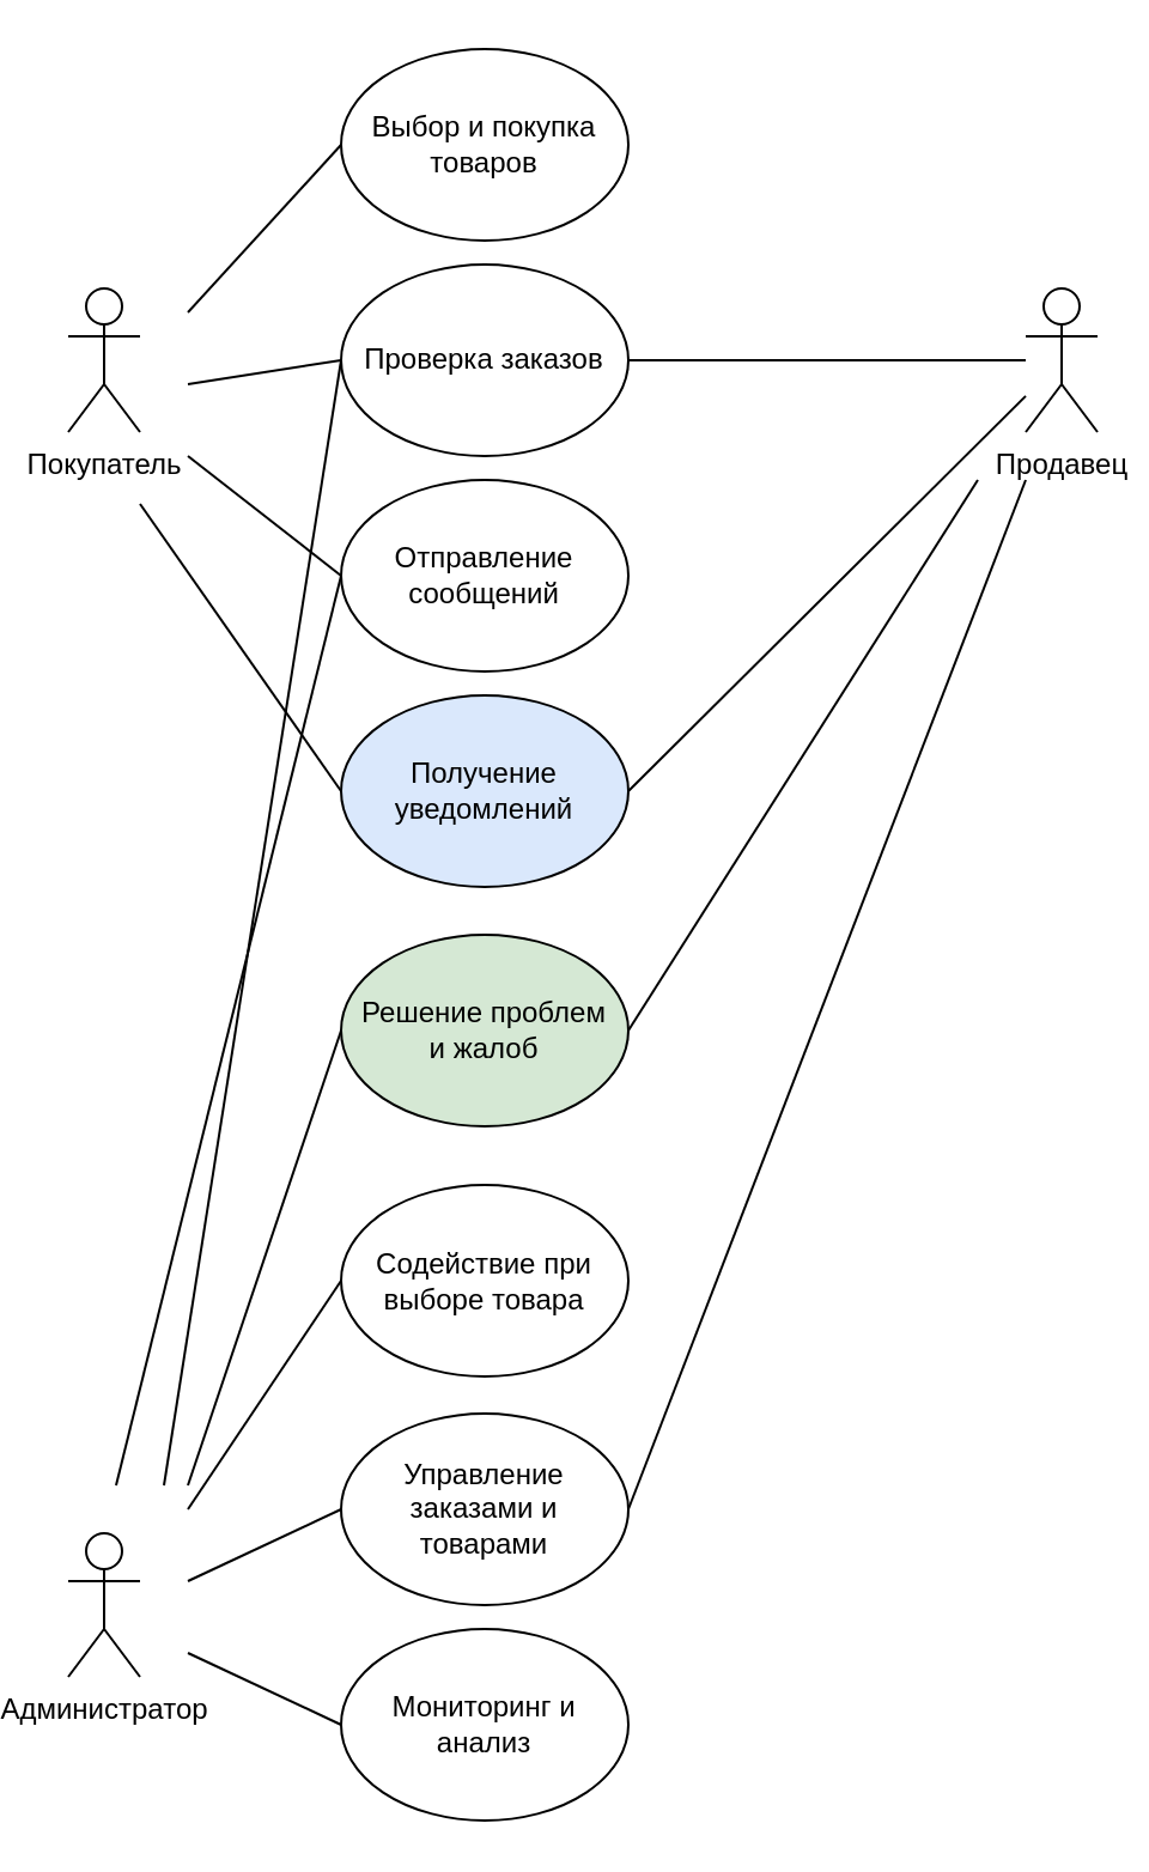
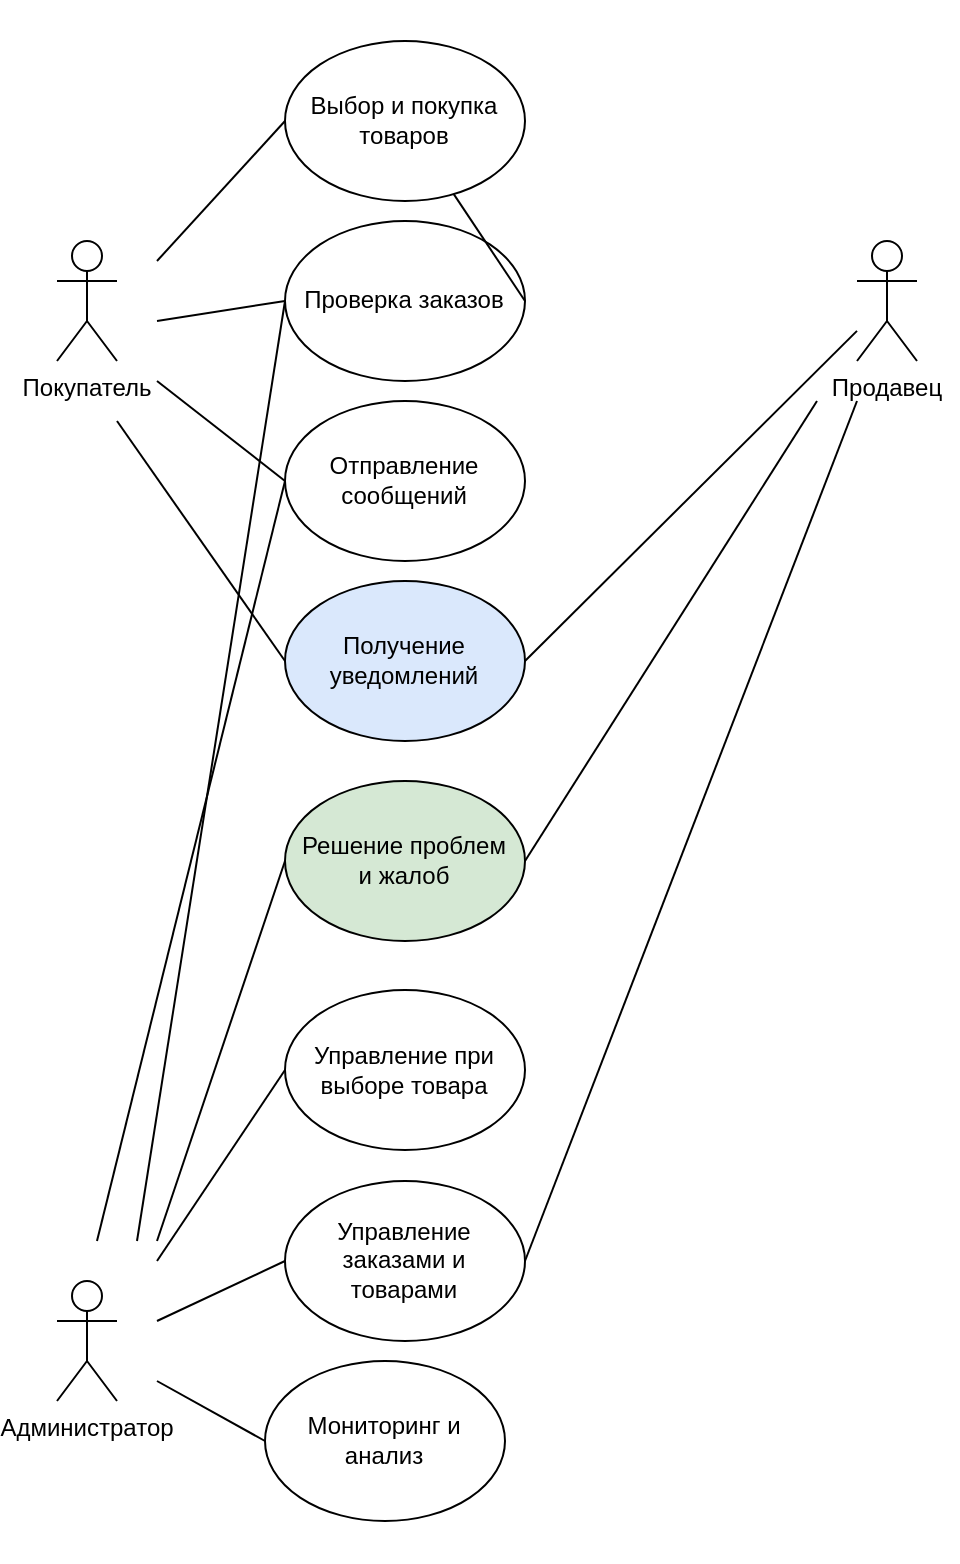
  <mxCell id="0" />
  <mxCell id="1" parent="0" />
  <mxCell id="2" value="Покупатель&lt;br&gt;" style="shape=umlActor;verticalLabelPosition=bottom;verticalAlign=top;html=1;outlineConnect=0;" vertex="1" parent="1"><mxGeometry x="20" y="120" width="30" height="60" as="geometry" /></mxCell>
  <mxCell id="3" value="Администратор" style="shape=umlActor;verticalLabelPosition=bottom;verticalAlign=top;html=1;outlineConnect=0;" vertex="1" parent="1"><mxGeometry x="20" y="640" width="30" height="60" as="geometry" /></mxCell>
  <mxCell id="4" value="Продавец" style="shape=umlActor;verticalLabelPosition=bottom;verticalAlign=top;html=1;outlineConnect=0;" vertex="1" parent="1"><mxGeometry x="420" y="120" width="30" height="60" as="geometry" /></mxCell>
  <mxCell id="5" value="Выбор и покупка товаров" style="ellipse;whiteSpace=wrap;html=1;" vertex="1" parent="1"><mxGeometry x="134" y="20" width="120" height="80" as="geometry" /></mxCell>
  <mxCell id="6" value="" style="endArrow=none;html=1;rounded=0;entryX=0;entryY=0.5;entryDx=0;entryDy=0;" edge="1" parent="1" target="5"><mxGeometry width="50" height="50" relative="1" as="geometry"><mxPoint x="70" y="130" as="sourcePoint" /><mxPoint x="130" y="60" as="targetPoint" /></mxGeometry></mxCell>
  <mxCell id="7" value="Проверка заказов" style="ellipse;whiteSpace=wrap;html=1;" vertex="1" parent="1"><mxGeometry x="134" y="110" width="120" height="80" as="geometry" /></mxCell>
  <mxCell id="8" value="" style="endArrow=none;html=1;rounded=0;entryX=0;entryY=0.5;entryDx=0;entryDy=0;" edge="1" parent="1" target="7"><mxGeometry width="50" height="50" relative="1" as="geometry"><mxPoint x="70" y="160" as="sourcePoint" /><mxPoint x="130" y="140" as="targetPoint" /></mxGeometry></mxCell>
  <mxCell id="9" value="Отправление сообщений" style="ellipse;whiteSpace=wrap;html=1;" vertex="1" parent="1"><mxGeometry x="134" y="200" width="120" height="80" as="geometry" /></mxCell>
  <mxCell id="10" value="" style="endArrow=none;html=1;rounded=0;entryX=0;entryY=0.5;entryDx=0;entryDy=0;" edge="1" parent="1" target="9"><mxGeometry width="50" height="50" relative="1" as="geometry"><mxPoint x="70" y="190" as="sourcePoint" /><mxPoint x="110" y="230" as="targetPoint" /></mxGeometry></mxCell>
  <mxCell id="11" value="Получение уведомлений" style="ellipse;whiteSpace=wrap;html=1;fillColor=#dae8fc;" vertex="1" parent="1"><mxGeometry x="134" y="290" width="120" height="80" as="geometry" /></mxCell>
  <mxCell id="12" value="" style="endArrow=none;html=1;rounded=0;exitX=0;exitY=0.5;exitDx=0;exitDy=0;" edge="1" parent="1" source="11"><mxGeometry width="50" height="50" relative="1" as="geometry"><mxPoint x="230" y="370" as="sourcePoint" /><mxPoint x="50" y="210" as="targetPoint" /></mxGeometry></mxCell>
  <mxCell id="13" value="Управление заказами и &lt;br&gt;товарами" style="ellipse;whiteSpace=wrap;html=1;" vertex="1" parent="1"><mxGeometry x="134" y="590" width="120" height="80" as="geometry" /></mxCell>
  <mxCell id="14" value="" style="endArrow=none;html=1;rounded=0;entryX=0;entryY=0.5;entryDx=0;entryDy=0;" edge="1" parent="1" target="13"><mxGeometry width="50" height="50" relative="1" as="geometry"><mxPoint x="70" y="660" as="sourcePoint" /><mxPoint x="280" y="520" as="targetPoint" /></mxGeometry></mxCell>
- <mxCell id="15" value="Мониторинг и анализ" style="ellipse;whiteSpace=wrap;html=1;" vertex="1" parent="1"><mxGeometry x="134" y="680" width="120" height="80" as="geometry" /></mxCell>
+ <mxCell id="15" value="Мониторинг и анализ" style="ellipse;whiteSpace=wrap;html=1;" vertex="1" parent="1"><mxGeometry x="124" y="680" width="120" height="80" as="geometry" /></mxCell>
  <mxCell id="16" value="" style="endArrow=none;html=1;rounded=0;entryX=0;entryY=0.5;entryDx=0;entryDy=0;" edge="1" parent="1" target="15"><mxGeometry width="50" height="50" relative="1" as="geometry"><mxPoint x="70" y="690" as="sourcePoint" /><mxPoint x="280" y="520" as="targetPoint" /></mxGeometry></mxCell>
  <mxCell id="17" value="" style="endArrow=none;html=1;rounded=0;entryX=0;entryY=0.5;entryDx=0;entryDy=0;" edge="1" parent="1" target="9"><mxGeometry width="50" height="50" relative="1" as="geometry"><mxPoint x="40" y="620" as="sourcePoint" /><mxPoint x="280" y="540" as="targetPoint" /></mxGeometry></mxCell>
  <mxCell id="18" value="" style="endArrow=none;html=1;rounded=0;entryX=0;entryY=0.5;entryDx=0;entryDy=0;" edge="1" parent="1" target="7"><mxGeometry width="50" height="50" relative="1" as="geometry"><mxPoint x="60" y="620" as="sourcePoint" /><mxPoint x="280" y="340" as="targetPoint" /></mxGeometry></mxCell>
  <mxCell id="19" value="Решение проблем &lt;br&gt;и жалоб" style="ellipse;whiteSpace=wrap;html=1;fillColor=#d5e8d4;" vertex="1" parent="1"><mxGeometry x="134" y="390" width="120" height="80" as="geometry" /></mxCell>
  <mxCell id="20" value="" style="endArrow=none;html=1;rounded=0;entryX=0;entryY=0.5;entryDx=0;entryDy=0;" edge="1" parent="1" target="19"><mxGeometry width="50" height="50" relative="1" as="geometry"><mxPoint x="70" y="620" as="sourcePoint" /><mxPoint x="280" y="180" as="targetPoint" /></mxGeometry></mxCell>
- <mxCell id="21" value="Содействие при выборе товара" style="ellipse;whiteSpace=wrap;html=1;" vertex="1" parent="1"><mxGeometry x="134" y="494.5" width="120" height="80" as="geometry" /></mxCell>
+ <mxCell id="21" value="Управление при выборе товара" style="ellipse;whiteSpace=wrap;html=1;" vertex="1" parent="1"><mxGeometry x="134" y="494.5" width="120" height="80" as="geometry" /></mxCell>
  <mxCell id="22" value="" style="endArrow=none;html=1;rounded=0;entryX=0;entryY=0.5;entryDx=0;entryDy=0;" edge="1" parent="1" target="21"><mxGeometry width="50" height="50" relative="1" as="geometry"><mxPoint x="70" y="630" as="sourcePoint" /><mxPoint x="220" y="400" as="targetPoint" /></mxGeometry></mxCell>
- <mxCell id="23" value="" style="endArrow=none;html=1;rounded=0;exitX=1;exitY=0.5;exitDx=0;exitDy=0;" edge="1" parent="1" source="7" target="4"><mxGeometry width="50" height="50" relative="1" as="geometry"><mxPoint x="170" y="410" as="sourcePoint" /><mxPoint x="390" y="150" as="targetPoint" /></mxGeometry></mxCell>
+ <mxCell id="23" value="" style="endArrow=none;html=1;rounded=0;exitX=1;exitY=0.5;exitDx=0;exitDy=0;" edge="1" parent="1" source="7" target="5"><mxGeometry width="50" height="50" relative="1" as="geometry"><mxPoint x="170" y="410" as="sourcePoint" /><mxPoint x="390" y="150" as="targetPoint" /></mxGeometry></mxCell>
  <mxCell id="24" value="" style="endArrow=none;html=1;rounded=0;exitX=1;exitY=0.5;exitDx=0;exitDy=0;" edge="1" parent="1" source="11" target="4"><mxGeometry width="50" height="50" relative="1" as="geometry"><mxPoint x="170" y="410" as="sourcePoint" /><mxPoint x="380" y="200" as="targetPoint" /></mxGeometry></mxCell>
  <mxCell id="25" value="" style="endArrow=none;html=1;rounded=0;exitX=1;exitY=0.5;exitDx=0;exitDy=0;" edge="1" parent="1" source="13"><mxGeometry width="50" height="50" relative="1" as="geometry"><mxPoint x="170" y="410" as="sourcePoint" /><mxPoint x="420" y="200" as="targetPoint" /></mxGeometry></mxCell>
  <mxCell id="26" value="" style="endArrow=none;html=1;rounded=0;exitX=1;exitY=0.5;exitDx=0;exitDy=0;" edge="1" parent="1" source="19"><mxGeometry width="50" height="50" relative="1" as="geometry"><mxPoint x="170" y="410" as="sourcePoint" /><mxPoint x="400" y="200" as="targetPoint" /></mxGeometry></mxCell>
